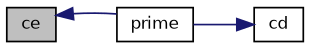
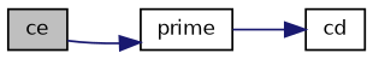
  digraph {
    rankdir=LR
    node [color=black fillcolor=white fontname=Helvetica fontsize=10 shape=record style=filled]
    edge [color=midnightblue fontname=Helvetica fontsize=10 labelfontname=Helvetica labelfontsize=10 style=solid]
    n1 [fillcolor=grey75 fontcolor=black height=0.2 label=ce width=0.4]
    n2 [height=0.2 label=prime width=0.4]
    n3 [height=0.2 label=cd width=0.4]
-   n2 -> n1
+   n1 -> n2
    n2 -> n3
  }
